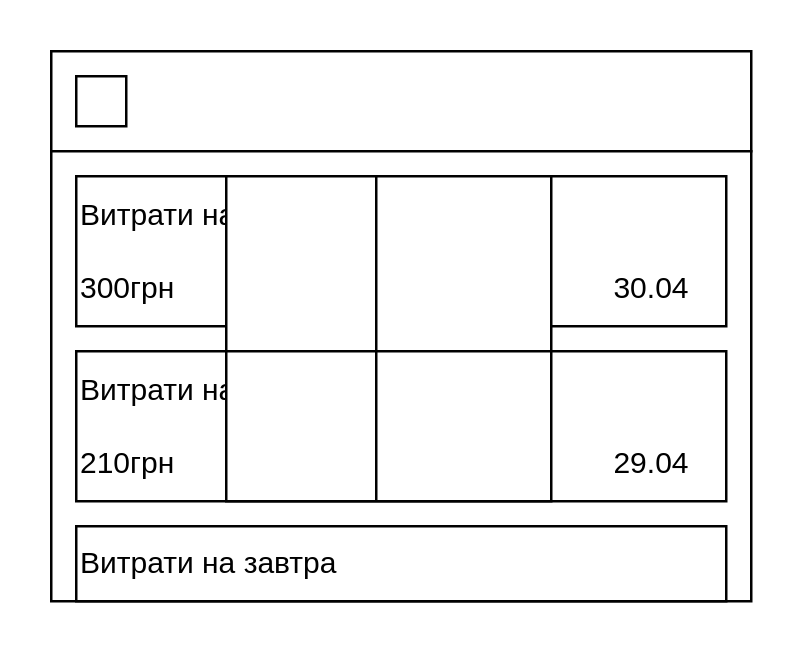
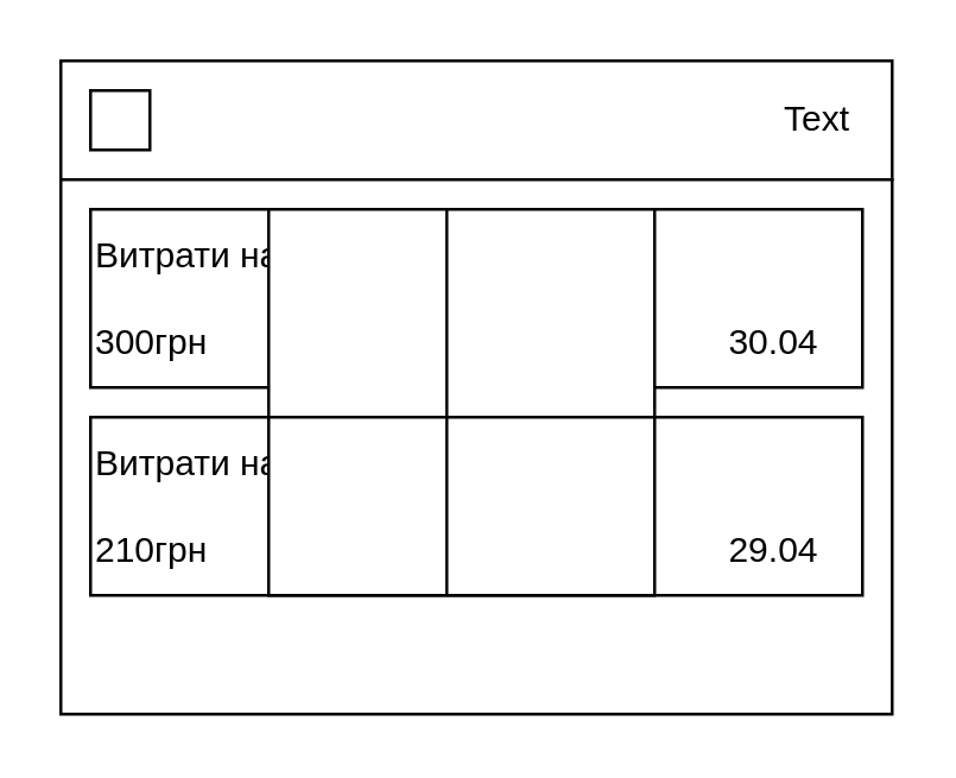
  <mxCell id="0" />
  <mxCell id="1" parent="0" />
  <mxCell id="2" value="" style="rounded=0;whiteSpace=wrap;html=1;" vertex="1" parent="1"><mxGeometry x="20" y="20" width="280" height="40" as="geometry" /></mxCell>
  <mxCell id="3" value="" style="rounded=0;whiteSpace=wrap;html=1;" vertex="1" parent="1"><mxGeometry x="20" width="280" height="180" as="geometry" y="60" /></mxCell>
  <mxCell id="4" value="Витрати на сьогодні&lt;div&gt;&lt;br&gt;300грн &lt;span style=&quot;white-space: pre;&quot;&gt;&#09;&lt;/span&gt;&lt;span style=&quot;white-space: pre;&quot;&gt;&#09;&lt;/span&gt;&lt;span style=&quot;white-space: pre;&quot;&gt;&#09;&lt;/span&gt;&lt;span style=&quot;white-space: pre;&quot;&gt;&#09;&lt;/span&gt;&lt;span style=&quot;white-space: pre;&quot;&gt;&#09;&lt;span style=&quot;white-space: pre;&quot;&gt;&#09;&lt;/span&gt;&lt;span style=&quot;white-space: pre;&quot;&gt;&#09;&lt;/span&gt;&lt;/span&gt;30.04&lt;/div&gt;" style="rounded=0;whiteSpace=wrap;html=1;align=left;" vertex="1" parent="1"><mxGeometry x="30" y="70" width="260" height="60" as="geometry" /></mxCell>
  <mxCell id="5" value="Витрати на завтра&lt;div&gt;&lt;br&gt;210грн &lt;span style=&quot;white-space: pre;&quot;&gt;&#09;&lt;/span&gt;&lt;span style=&quot;white-space: pre;&quot;&gt;&#09;&lt;/span&gt;&lt;span style=&quot;white-space: pre;&quot;&gt;&#09;&lt;/span&gt;&lt;span style=&quot;white-space: pre;&quot;&gt;&#09;&lt;span style=&quot;white-space: pre;&quot;&gt;&#09;&lt;/span&gt;&lt;span style=&quot;white-space: pre;&quot;&gt;&#09;&lt;/span&gt;&lt;/span&gt;&lt;span style=&quot;white-space: pre;&quot;&gt;&#09;&lt;/span&gt;29.04&lt;/div&gt;" style="rounded=0;whiteSpace=wrap;html=1;align=left;" vertex="1" parent="1"><mxGeometry x="30" y="140" width="260" height="60" as="geometry" /></mxCell>
- <mxCell id="6" value="Витрати на завтра" style="rounded=0;whiteSpace=wrap;html=1;align=left;" vertex="1" parent="1"><mxGeometry x="30" y="210" width="260" height="30" as="geometry" /></mxCell>
  <mxCell id="7" value="" style="rounded=0;whiteSpace=wrap;html=1;" vertex="1" parent="1"><mxGeometry x="30" y="30" width="20" height="20" as="geometry" /></mxCell>
+ <mxCell id="8" value="Text" style="text;html=1;align=center;verticalAlign=middle;whiteSpace=wrap;rounded=0;" vertex="1" parent="1"><mxGeometry x="260" y="32.5" width="30" height="15" as="geometry" /></mxCell>
  <mxCell id="9" value="" style="shape=internalStorage;whiteSpace=wrap;html=1;backgroundOutline=1;dx=60;dy=70;" vertex="1" parent="1"><mxGeometry x="90" y="70" width="130" height="130" as="geometry" /></mxCell>
